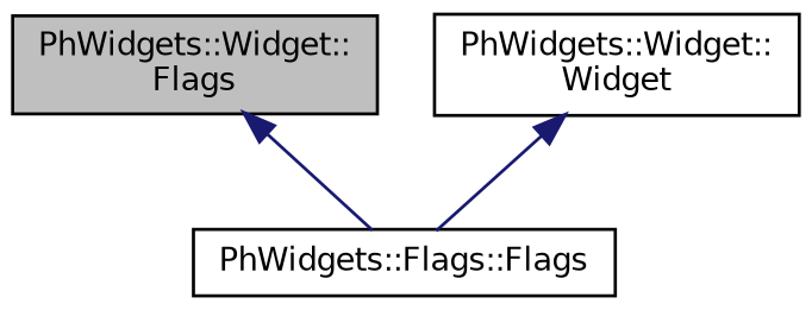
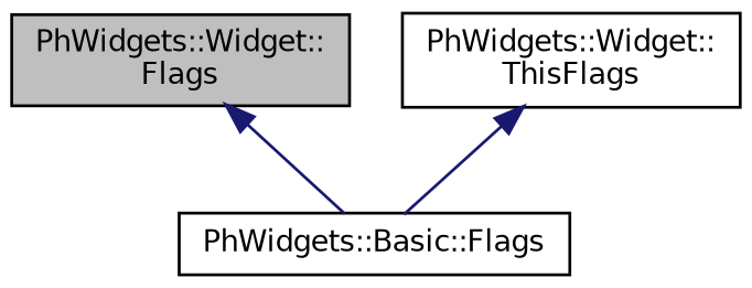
  digraph {
    node [color=black fillcolor=white fontname=Helvetica fontsize=10 shape=record style=filled]
    edge [color=midnightblue dir=back fontname=Helvetica fontsize=10 labelfontname=Helvetica labelfontsize=10 style=solid]
    n1 [fillcolor=grey75 fontcolor=black height=0.2 label="PhWidgets::Widget::\lFlags" width=0.4]
-   n2 [height=0.2 label="PhWidgets::Flags::Flags" width=0.4]
-   n3 [height=0.2 label="PhWidgets::Widget::\lWidget" width=0.4]
+   n2 [height=0.2 label="PhWidgets::Basic::Flags" width=0.4]
+   n3 [height=0.2 label="PhWidgets::Widget::\lThisFlags" width=0.4]
    n1 -> n2
    n3 -> n2
  }
